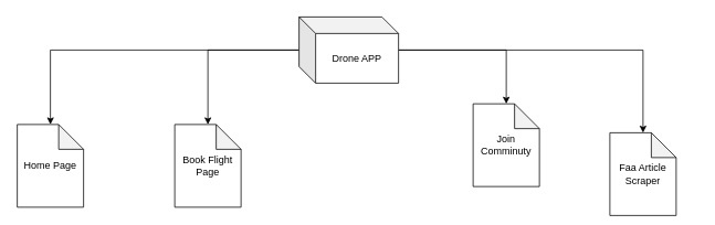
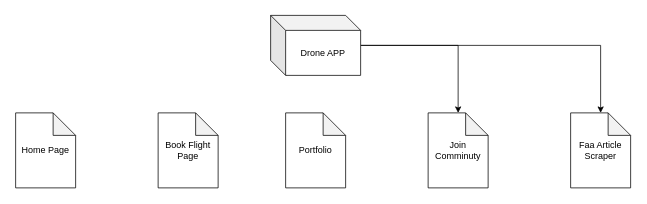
  <mxCell id="0" />
  <mxCell id="1" parent="0" />
- <mxCell id="2" value="" style="edgeStyle=orthogonalEdgeStyle;rounded=0;orthogonalLoop=1;jettySize=auto;html=1;" edge="1" parent="1" source="6" target="7"><mxGeometry relative="1" as="geometry" /></mxCell>
- <mxCell id="3" value="" style="edgeStyle=orthogonalEdgeStyle;rounded=0;orthogonalLoop=1;jettySize=auto;html=1;" edge="1" parent="1" source="6" target="8"><mxGeometry relative="1" as="geometry" /></mxCell>
  <mxCell id="4" value="" style="edgeStyle=orthogonalEdgeStyle;rounded=0;orthogonalLoop=1;jettySize=auto;html=1;" edge="1" parent="1" source="6" target="10"><mxGeometry relative="1" as="geometry" /></mxCell>
  <mxCell id="5" value="" style="edgeStyle=orthogonalEdgeStyle;rounded=0;orthogonalLoop=1;jettySize=auto;html=1;" edge="1" parent="1" source="6" target="11"><mxGeometry relative="1" as="geometry" /></mxCell>
  <mxCell id="6" value="Drone APP" style="shape=cube;whiteSpace=wrap;html=1;boundedLbl=1;backgroundOutline=1;darkOpacity=0.05;darkOpacity2=0.1;" vertex="1" parent="1"><mxGeometry x="360" y="20" width="120" height="80" as="geometry" /></mxCell>
  <mxCell id="7" value="Home Page" style="shape=note;whiteSpace=wrap;html=1;backgroundOutline=1;darkOpacity=0.05;" vertex="1" parent="1"><mxGeometry x="20" y="150" width="80" height="100" as="geometry" /></mxCell>
  <mxCell id="8" value="Book Flight Page" style="shape=note;whiteSpace=wrap;html=1;backgroundOutline=1;darkOpacity=0.05;" vertex="1" parent="1"><mxGeometry x="210" y="150" width="80" height="100" as="geometry" /></mxCell>
- <mxCell id="10" value="Join Comminuty" style="shape=note;whiteSpace=wrap;html=1;backgroundOutline=1;darkOpacity=0.05;" vertex="1" parent="1"><mxGeometry x="570" y="125" width="80" height="100" as="geometry" /></mxCell>
- <mxCell id="11" value="Faa Article Scraper" style="shape=note;whiteSpace=wrap;html=1;backgroundOutline=1;darkOpacity=0.05;" vertex="1" parent="1"><mxGeometry x="735" y="160" width="80" height="100" as="geometry" /></mxCell>
+ <mxCell id="9" value="Portfolio" style="shape=note;whiteSpace=wrap;html=1;backgroundOutline=1;darkOpacity=0.05;" vertex="1" parent="1"><mxGeometry x="380" y="150" width="80" height="100" as="geometry" /></mxCell>
+ <mxCell id="10" value="Join Comminuty" style="shape=note;whiteSpace=wrap;html=1;backgroundOutline=1;darkOpacity=0.05;" vertex="1" parent="1"><mxGeometry x="570" y="150" width="80" height="100" as="geometry" /></mxCell>
+ <mxCell id="11" value="Faa Article Scraper" style="shape=note;whiteSpace=wrap;html=1;backgroundOutline=1;darkOpacity=0.05;" vertex="1" parent="1"><mxGeometry x="760" y="150" width="80" height="100" as="geometry" /></mxCell>
